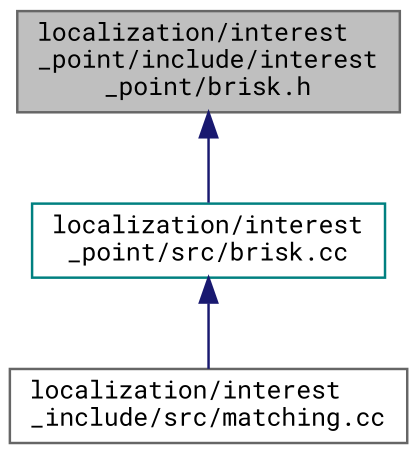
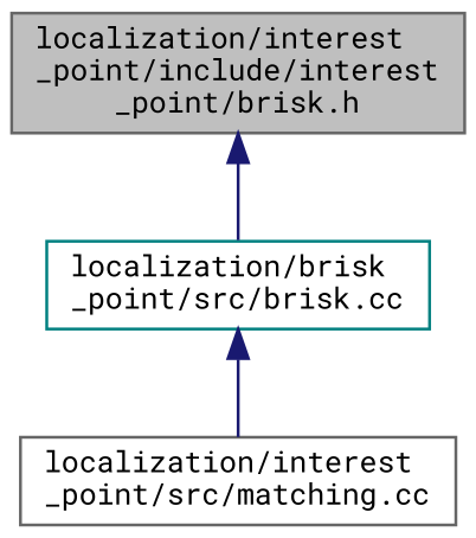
  digraph {
    fontname="Roboto Mono"
    node [color=gray40 fillcolor=white fontname="Roboto Mono" fontsize=10 shape=record style=filled]
    edge [color=midnightblue dir=back fontname="Roboto Mono" fontsize=10 labelfontname=Helvetica labelfontsize=10 style=solid]
    n1 [fillcolor=grey75 fontcolor=black height=0.2 label="localization/interest\l_point/include/interest\l_point/brisk.h" width=0.4]
-   n2 [color=teal height=0.2 label="localization/interest\l_point/src/brisk.cc" width=0.4]
-   n3 [height=0.2 label="localization/interest\l_include/src/matching.cc" width=0.4]
+   n2 [color=teal height=0.2 label="localization/brisk\l_point/src/brisk.cc" width=0.4]
+   n3 [height=0.2 label="localization/interest\l_point/src/matching.cc" width=0.4]
    n1 -> n2
    n2 -> n3
  }
